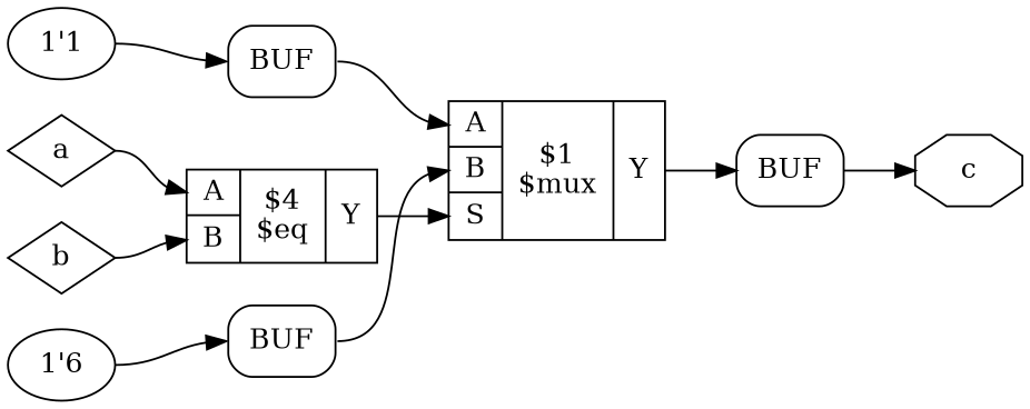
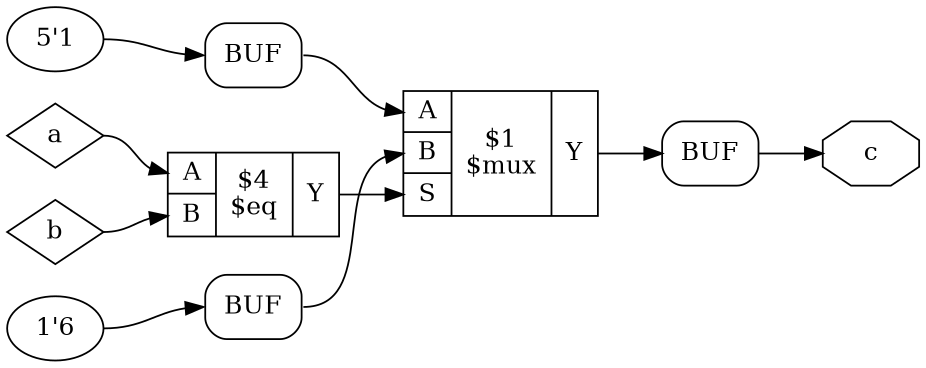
  digraph {
    rankdir=LR
    remincross=true
    node [shape=box]
    edge [color=black headport="w:w" tailport=e]
    n1 [color=black fontcolor=black label=c shape=octagon]
    n2 [color=black fontcolor=black label=b shape=diamond]
    n3 [label="{{<p8> A|<p9> B}|$4\n$eq|{<p10> Y}}" shape=record]
    n4 [label="{{<p8> A|<p9> B|<p12> S}|$1\n$mux|{<p10> Y}}" shape=record]
    n5 [color=black fontcolor=black label=a shape=diamond]
    n6 [label=BUF style=rounded]
    n7 [label="1'6" shape=""]
    n8 [label=BUF style=rounded]
-   n9 [label="1'1" shape=""]
+   n9 [label="5'1" shape=""]
    n10 [label=BUF style=rounded]
    n2 -> n3 [headport="p9:w"]
    n3 -> n4 [headport="p12:w" tailport="p10:e"]
    n4 -> n6 [tailport="p10:e"]
    n5 -> n3 [headport="p8:w"]
    n6 -> n1 [headport=w tailport="e:e"]
    n7 -> n8
    n8 -> n4 [headport="p9:w" tailport="e:e"]
    n9 -> n10
    n10 -> n4 [headport="p8:w" tailport="e:e"]
  }
